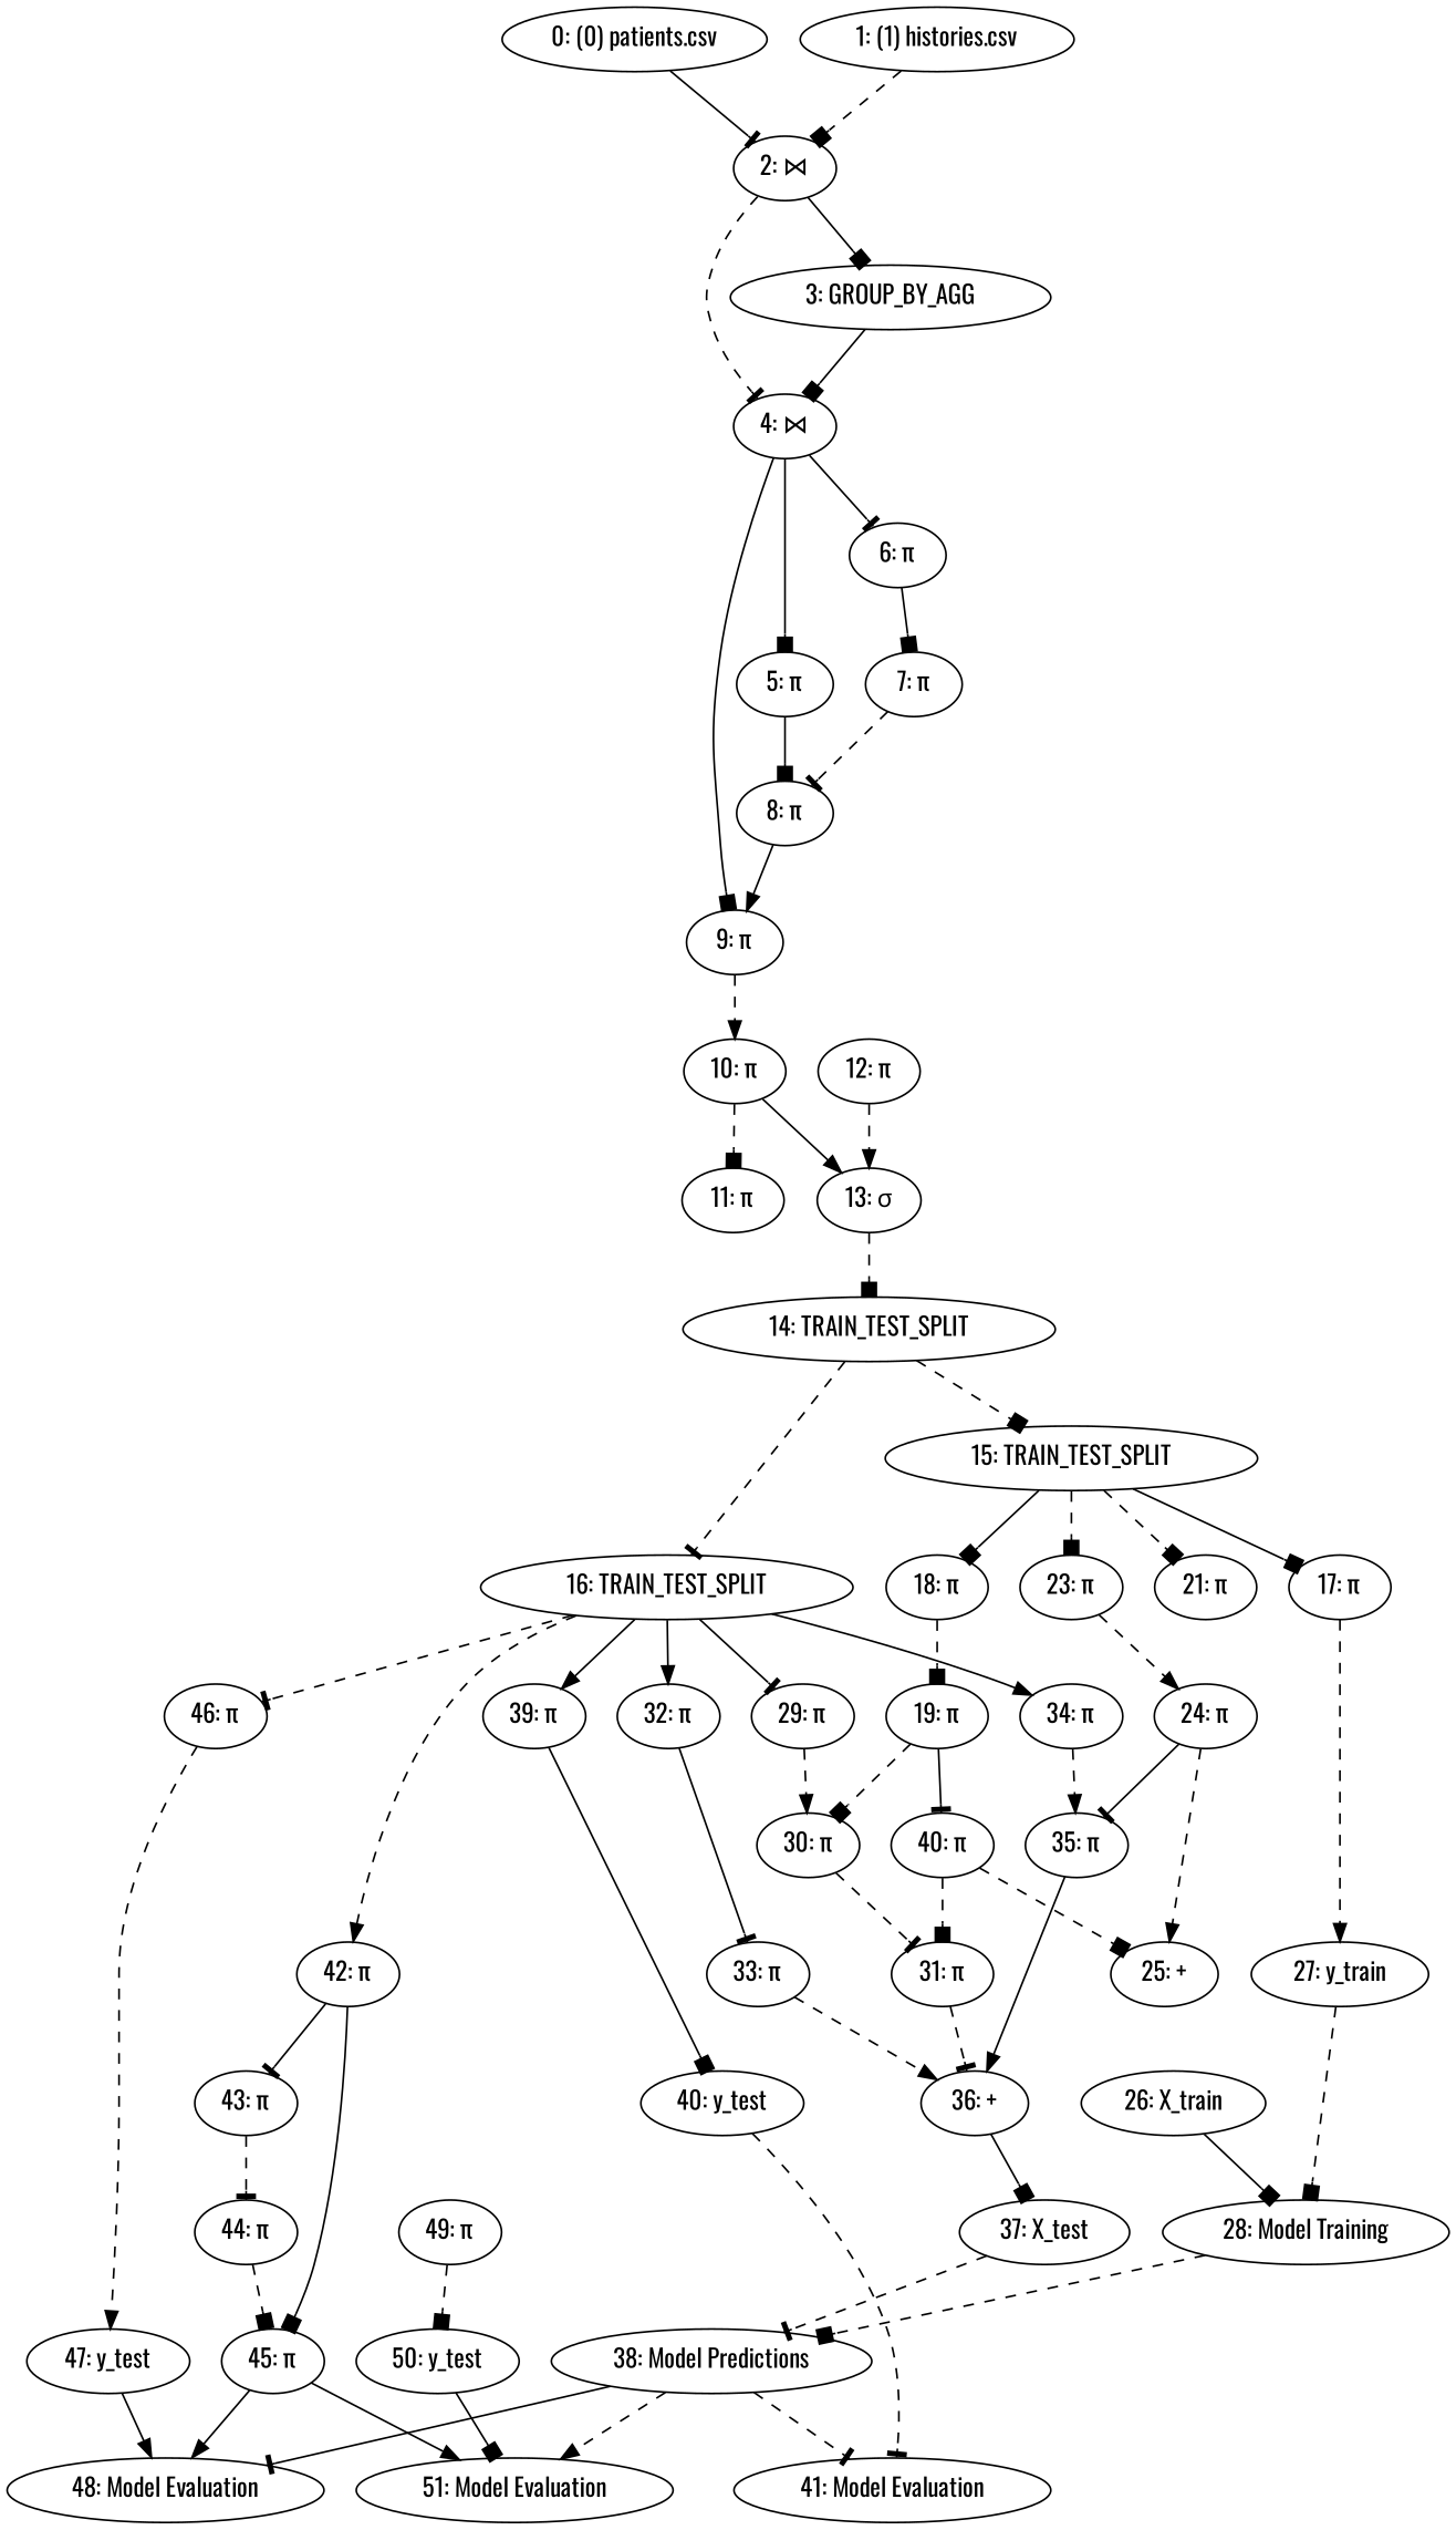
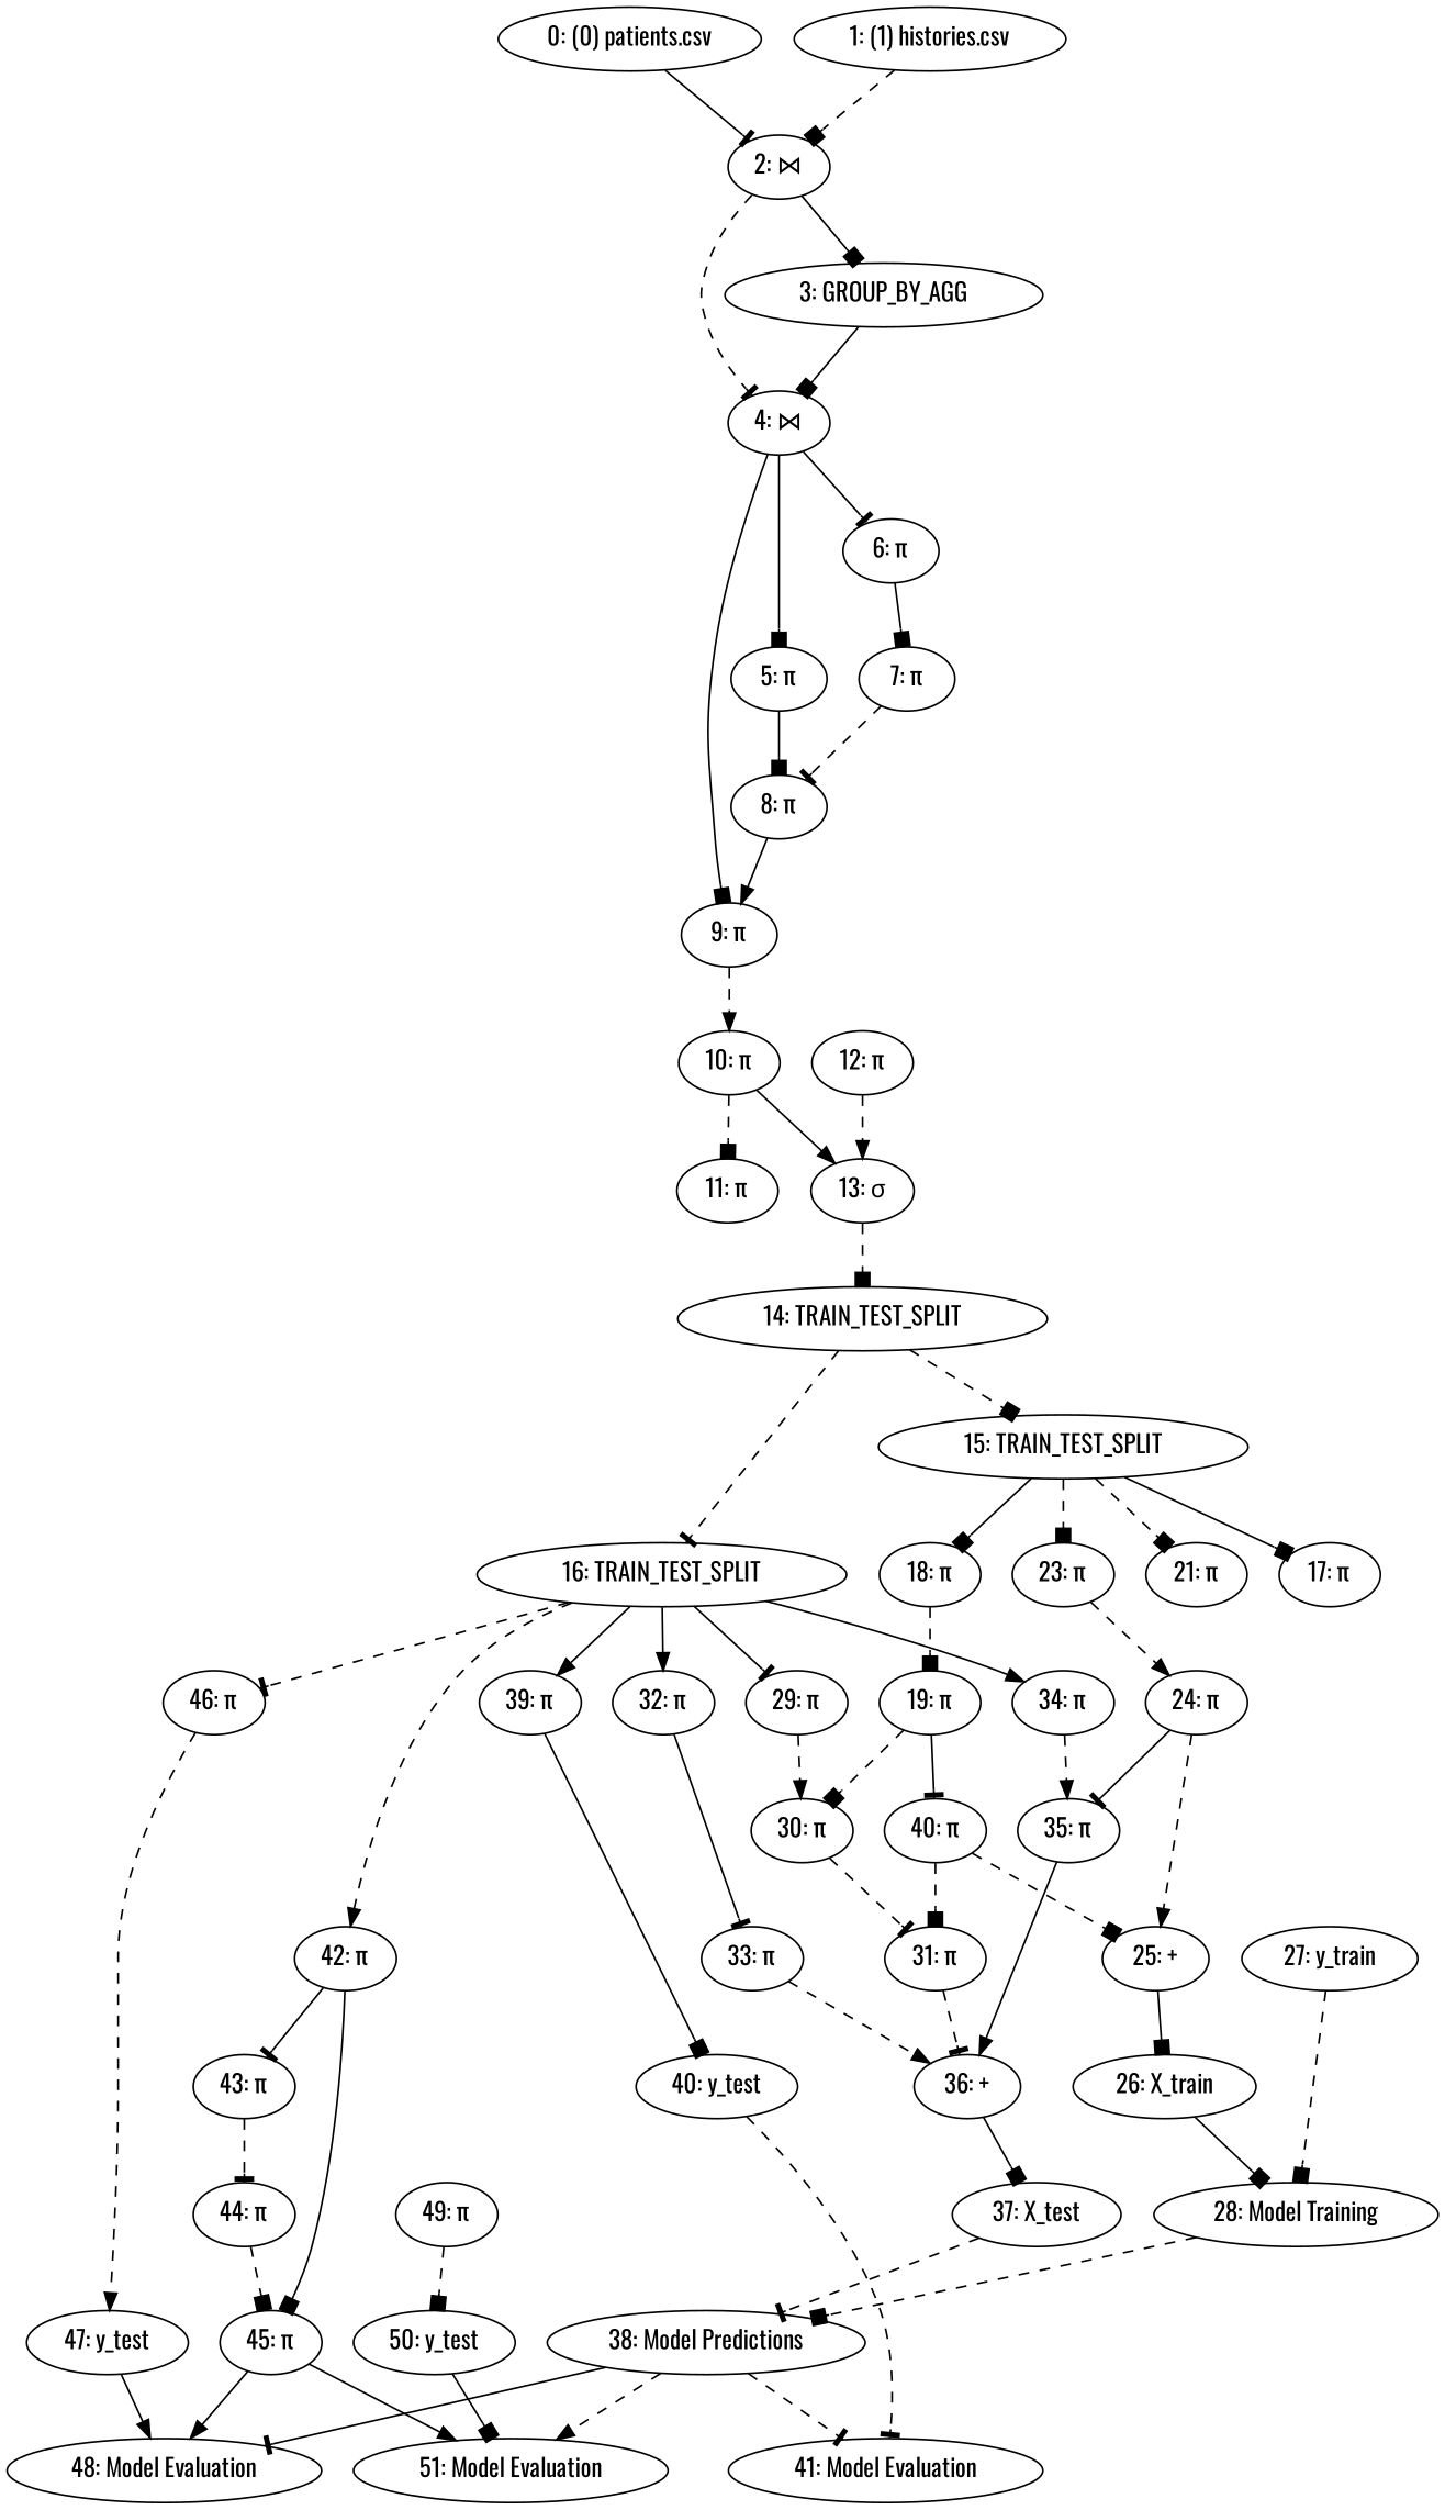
  strict digraph {
    fontname=Oswald
    node [fillcolor="#FFFFFF" fontcolor="#000000" fontname=Oswald operator_name="π" style=filled]
    edge [arrowhead=box fontname=Oswald style=dashed]
    "0: (0) patients.csv" [height=0.5 operator_name="(0) patients.csv" width=2.0582]
    "2: ⋈" [height=0.5 operator_name="⋈" width=0.75]
    "3: GROUP_BY_AGG" [height=0.5 operator_name=GROUP_BY_AGG width=2.4914]
    "4: ⋈" [height=0.5 operator_name="⋈" width=0.75]
    "5: π" [height=0.5 width=0.75]
    "6: π" [height=0.5 width=0.75]
    "9: π" [height=0.5 width=0.75]
    "8: π" [height=0.5 width=0.75]
    "7: π" [height=0.5 width=0.75]
    "10: π" [height=0.5 width=0.79437]
    "11: π" [height=0.5 width=0.79437]
    "13: σ" [height=0.5 operator_name="σ" width=0.81243]
    "14: TRAIN_TEST_SPLIT" [height=0.5 operator_name=TRAIN_TEST_SPLIT width=2.8889]
    "1: (1) histories.csv" [height=0.5 operator_name="(1) histories.csv" width=2.1304]
    "12: π" [height=0.5 width=0.79437]
    "15: TRAIN_TEST_SPLIT" [height=0.5 operator_name=TRAIN_TEST_SPLIT width=2.8889]
    "16: TRAIN_TEST_SPLIT" [height=0.5 operator_name=TRAIN_TEST_SPLIT width=2.8889]
    "17: π" [height=0.5 width=0.79437]
    "18: π" [height=0.5 width=0.79437]
    "21: π" [height=0.5 width=0.79437]
    "23: π" [height=0.5 width=0.79437]
    "29: π" [height=0.5 width=0.79437]
    "32: π" [height=0.5 width=0.79437]
    "34: π" [height=0.5 width=0.79437]
    "39: π" [height=0.5 width=0.79437]
    "42: π" [height=0.5 width=0.79437]
    "46: π" [height=0.5 width=0.79437]
    "27: y_train" [height=0.5 operator_name=y_train width=1.375]
    "19: π" [height=0.5 width=0.79437]
    "24: π" [height=0.5 width=0.79437]
    "30: π" [height=0.5 width=0.79437]
    "33: π" [height=0.5 width=0.79437]
    "35: π" [height=0.5 width=0.79437]
    "40: y_test" [height=0.5 operator_name=y_test width=1.2639]
    "43: π" [height=0.5 width=0.79437]
    "45: π" [height=0.5 width=0.79437]
    "47: y_test" [height=0.5 operator_name=y_test width=1.2639]
    "49: π" [height=0.5 width=0.79437]
    "50: y_test" [height=0.5 operator_name=y_test width=1.2639]
    "28: Model Training" [height=0.5 operator_name="Model Training" width=2.2222]
    n41 [height=0.5 label="40: π" width=0.79437]
    "25: +" [height=0.5 operator_name="+" width=0.83333]
    "31: π" [height=0.5 width=0.79437]
    "36: +" [height=0.5 operator_name="+" width=0.83333]
    "41: Model Evaluation" [height=0.5 operator_name="Model Evaluation" width=2.4583]
    "44: π" [height=0.5 width=0.79437]
    "48: Model Evaluation" [height=0.5 operator_name="Model Evaluation" width=2.4583]
    "51: Model Evaluation" [height=0.5 operator_name="Model Evaluation" width=2.4583]
    "38: Model Predictions" [height=0.5 operator_name="Model Predictions" width=2.4914]
    "26: X_train" [height=0.5 operator_name=X_train width=1.4306]
    "37: X_test" [height=0.5 operator_name=X_test width=1.3194]
    "0: (0) patients.csv" -> "2: ⋈" [arrowhead=tee style=solid]
    "2: ⋈" -> "3: GROUP_BY_AGG" [style=solid]
    "2: ⋈" -> "4: ⋈" [arrowhead=tee]
    "3: GROUP_BY_AGG" -> "4: ⋈" [style=solid]
    "4: ⋈" -> "5: π" [style=solid]
    "4: ⋈" -> "6: π" [arrowhead=tee style=solid]
    "4: ⋈" -> "9: π" [style=solid]
    "5: π" -> "8: π" [style=solid]
    "6: π" -> "7: π" [style=solid]
    "9: π" -> "10: π" [arrowhead=normal]
    "8: π" -> "9: π" [arrowhead=normal style=solid]
    "7: π" -> "8: π" [arrowhead=tee]
    "10: π" -> "11: π"
    "10: π" -> "13: σ" [arrowhead=normal style=solid]
    "13: σ" -> "14: TRAIN_TEST_SPLIT"
    "14: TRAIN_TEST_SPLIT" -> "15: TRAIN_TEST_SPLIT"
    "14: TRAIN_TEST_SPLIT" -> "16: TRAIN_TEST_SPLIT" [arrowhead=tee]
    "1: (1) histories.csv" -> "2: ⋈"
    "12: π" -> "13: σ" [arrowhead=normal]
    "15: TRAIN_TEST_SPLIT" -> "17: π" [style=solid]
    "15: TRAIN_TEST_SPLIT" -> "18: π" [style=solid]
    "15: TRAIN_TEST_SPLIT" -> "21: π"
    "15: TRAIN_TEST_SPLIT" -> "23: π"
    "16: TRAIN_TEST_SPLIT" -> "29: π" [arrowhead=tee style=solid]
    "16: TRAIN_TEST_SPLIT" -> "32: π" [arrowhead=normal style=solid]
    "16: TRAIN_TEST_SPLIT" -> "34: π" [arrowhead=normal style=solid]
    "16: TRAIN_TEST_SPLIT" -> "39: π" [arrowhead=normal style=solid]
    "16: TRAIN_TEST_SPLIT" -> "42: π" [arrowhead=normal]
    "16: TRAIN_TEST_SPLIT" -> "46: π" [arrowhead=tee]
-   "17: π" -> "27: y_train" [arrowhead=normal]
    "18: π" -> "19: π"
    "23: π" -> "24: π" [arrowhead=normal]
    "29: π" -> "30: π" [arrowhead=normal]
    "32: π" -> "33: π" [arrowhead=tee style=solid]
    "34: π" -> "35: π" [arrowhead=normal]
    "39: π" -> "40: y_test" [style=solid]
    "42: π" -> "43: π" [arrowhead=tee style=solid]
    "42: π" -> "45: π" [style=solid]
    "46: π" -> "47: y_test" [arrowhead=normal]
    "27: y_train" -> "28: Model Training"
    "19: π" -> "30: π"
    "19: π" -> n41 [arrowhead=tee style=solid]
    "24: π" -> "35: π" [arrowhead=tee style=solid]
    "24: π" -> "25: +" [arrowhead=normal]
    "30: π" -> "31: π" [arrowhead=tee]
    "33: π" -> "36: +" [arrowhead=normal]
    "35: π" -> "36: +" [arrowhead=normal style=solid]
    "40: y_test" -> "41: Model Evaluation" [arrowhead=tee]
    "43: π" -> "44: π" [arrowhead=tee]
    "45: π" -> "48: Model Evaluation" [arrowhead=normal style=solid]
    "45: π" -> "51: Model Evaluation" [arrowhead=normal style=solid]
    "47: y_test" -> "48: Model Evaluation" [arrowhead=normal style=solid]
    "49: π" -> "50: y_test"
    "50: y_test" -> "51: Model Evaluation" [style=solid]
    "28: Model Training" -> "38: Model Predictions"
    n41 -> "25: +"
    n41 -> "31: π"
+   "25: +" -> "26: X_train" [style=solid]
    "31: π" -> "36: +" [arrowhead=tee]
    "36: +" -> "37: X_test" [style=solid]
    "44: π" -> "45: π"
    "38: Model Predictions" -> "41: Model Evaluation" [arrowhead=tee]
    "38: Model Predictions" -> "48: Model Evaluation" [arrowhead=tee style=solid]
    "38: Model Predictions" -> "51: Model Evaluation" [arrowhead=normal]
    "26: X_train" -> "28: Model Training" [style=solid]
    "37: X_test" -> "38: Model Predictions" [arrowhead=tee]
  }
